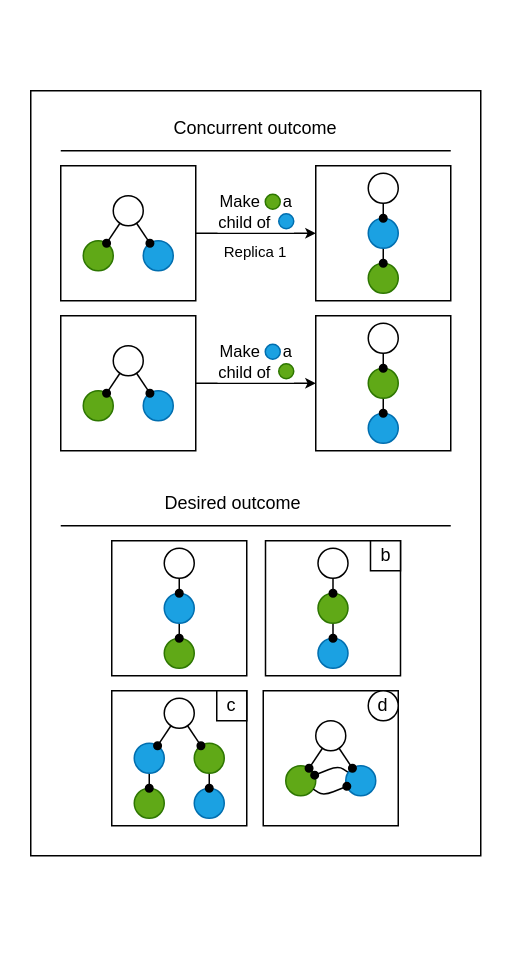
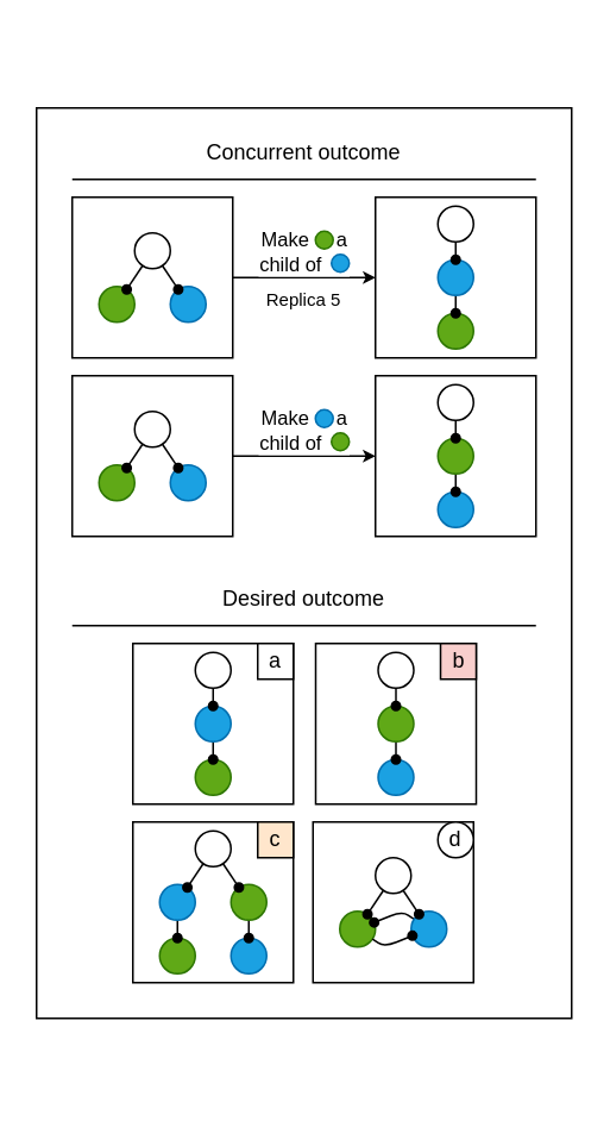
  <mxCell id="0" />
  <mxCell id="1" parent="0" />
  <mxCell id="2" value="" style="rounded=0;whiteSpace=wrap;html=1;fillColor=none;" parent="1" vertex="1"><mxGeometry x="20" y="60" width="300" height="510" as="geometry" /></mxCell>
  <mxCell id="3" style="edgeStyle=none;html=1;fontFamily=Courier New;startArrow=none;startFill=0;endArrow=classic;endFill=1;endSize=4;strokeWidth=1;" parent="1" source="24" target="38" edge="1"><mxGeometry relative="1" as="geometry"><mxPoint x="130" y="255" as="sourcePoint" /><mxPoint x="210" y="255" as="targetPoint" /></mxGeometry></mxCell>
  <mxCell id="4" value="" style="group" parent="1" vertex="1" connectable="0"><mxGeometry x="169.997" y="229" width="25.333" height="23" as="geometry" /></mxCell>
  <mxCell id="5" value="Make&amp;nbsp; &amp;nbsp; &amp;nbsp;a&lt;br&gt;child of&amp;nbsp; &amp;nbsp; &amp;nbsp;" style="edgeLabel;html=1;align=center;verticalAlign=middle;resizable=0;points=[];" parent="4" vertex="1" connectable="0"><mxGeometry y="11.5" as="geometry" /></mxCell>
  <mxCell id="6" value="" style="ellipse;whiteSpace=wrap;html=1;aspect=fixed;fillColor=#1ba1e2;fontColor=#ffffff;strokeColor=#006EAF;" parent="4" vertex="1"><mxGeometry x="6.333" width="10" height="10" as="geometry" /></mxCell>
  <mxCell id="7" value="" style="ellipse;whiteSpace=wrap;html=1;aspect=fixed;fillColor=#60a917;fontColor=#ffffff;strokeColor=#2D7600;" parent="4" vertex="1"><mxGeometry x="15.333" y="13" width="10" height="10" as="geometry" /></mxCell>
  <mxCell id="8" style="edgeStyle=none;html=1;fontFamily=Courier New;startArrow=none;startFill=0;endArrow=classic;endFill=1;endSize=4;strokeWidth=1;" parent="1" source="17" target="31" edge="1"><mxGeometry relative="1" as="geometry" /></mxCell>
  <mxCell id="9" value="" style="group" parent="1" vertex="1" connectable="0"><mxGeometry x="169.997" y="129" width="25.333" height="23" as="geometry" /></mxCell>
  <mxCell id="10" value="Make&amp;nbsp; &amp;nbsp; &amp;nbsp;a&lt;br&gt;child of&amp;nbsp; &amp;nbsp; &amp;nbsp;" style="edgeLabel;html=1;align=center;verticalAlign=middle;resizable=0;points=[];" parent="9" vertex="1" connectable="0"><mxGeometry y="11.5" as="geometry" /></mxCell>
  <mxCell id="11" value="" style="ellipse;whiteSpace=wrap;html=1;aspect=fixed;fillColor=#60a917;fontColor=#ffffff;strokeColor=#2D7600;" parent="9" vertex="1"><mxGeometry x="6.333" width="10" height="10" as="geometry" /></mxCell>
  <mxCell id="12" value="" style="ellipse;whiteSpace=wrap;html=1;aspect=fixed;fillColor=#1ba1e2;fontColor=#ffffff;strokeColor=#006EAF;" parent="9" vertex="1"><mxGeometry x="15.333" y="13" width="10" height="10" as="geometry" /></mxCell>
  <mxCell id="13" value="" style="endArrow=none;html=1;endSize=4;strokeWidth=1;" parent="1" edge="1"><mxGeometry width="50" height="50" relative="1" as="geometry"><mxPoint x="300" y="350" as="sourcePoint" /><mxPoint x="40" y="350" as="targetPoint" /></mxGeometry></mxCell>
- <mxCell id="14" value="Desired outcome" style="text;html=1;strokeColor=none;fillColor=none;align=center;verticalAlign=middle;whiteSpace=wrap;rounded=0;" parent="1" vertex="1"><mxGeometry x="95" y="320" width="120" height="30" as="geometry" /></mxCell>
- <mxCell id="15" value="&lt;font style=&quot;font-size: 10px&quot;&gt;Replica 1&lt;/font&gt;" style="text;html=1;strokeColor=none;fillColor=none;align=center;verticalAlign=middle;whiteSpace=wrap;rounded=0;" parent="1" vertex="1"><mxGeometry x="140" y="153" width="60" height="27" as="geometry" /></mxCell>
+ <mxCell id="14" value="Desired outcome" style="text;html=1;strokeColor=none;fillColor=none;align=center;verticalAlign=middle;whiteSpace=wrap;rounded=0;" parent="1" vertex="1"><mxGeometry x="110" y="320" width="120" height="30" as="geometry" /></mxCell>
+ <mxCell id="15" value="&lt;font style=&quot;font-size: 10px&quot;&gt;Replica 5&lt;/font&gt;" style="text;html=1;strokeColor=none;fillColor=none;align=center;verticalAlign=middle;whiteSpace=wrap;rounded=0;" parent="1" vertex="1"><mxGeometry x="140" y="153" width="60" height="27" as="geometry" /></mxCell>
  <mxCell id="16" value="" style="group" parent="1" vertex="1" connectable="0"><mxGeometry x="40" y="110" width="90" height="90" as="geometry" /></mxCell>
  <mxCell id="17" value="" style="whiteSpace=wrap;html=1;aspect=fixed;" parent="16" vertex="1"><mxGeometry width="90" height="90" as="geometry" /></mxCell>
  <mxCell id="18" value="" style="ellipse;whiteSpace=wrap;html=1;aspect=fixed;fillColor=#60a917;fontColor=#ffffff;strokeColor=#2D7600;" parent="16" vertex="1"><mxGeometry x="15" y="50" width="20" height="20" as="geometry" /></mxCell>
  <mxCell id="19" value="" style="ellipse;whiteSpace=wrap;html=1;aspect=fixed;fillColor=#1ba1e2;fontColor=#ffffff;strokeColor=#006EAF;" parent="16" vertex="1"><mxGeometry x="55" y="50" width="20" height="20" as="geometry" /></mxCell>
  <mxCell id="20" value="" style="ellipse;whiteSpace=wrap;html=1;aspect=fixed;" parent="16" vertex="1"><mxGeometry x="35" y="20" width="20" height="20" as="geometry" /></mxCell>
  <mxCell id="21" value="" style="endArrow=oval;html=1;endFill=1;endSize=5;startSize=5;" parent="16" source="20" target="18" edge="1"><mxGeometry width="50" height="50" relative="1" as="geometry"><mxPoint x="-145" y="-175" as="sourcePoint" /><mxPoint x="-115" y="-100" as="targetPoint" /></mxGeometry></mxCell>
  <mxCell id="22" value="" style="endArrow=oval;html=1;endFill=1;endSize=5;startSize=5;" parent="16" source="20" target="19" edge="1"><mxGeometry width="50" height="50" relative="1" as="geometry"><mxPoint x="-101.446" y="-155.305" as="sourcePoint" /><mxPoint x="-148.635" y="-114.79" as="targetPoint" /></mxGeometry></mxCell>
  <mxCell id="23" value="" style="group" parent="1" vertex="1" connectable="0"><mxGeometry x="40" y="210" width="90" height="90" as="geometry" /></mxCell>
  <mxCell id="24" value="" style="whiteSpace=wrap;html=1;aspect=fixed;" parent="23" vertex="1"><mxGeometry width="90" height="90" as="geometry" /></mxCell>
  <mxCell id="25" value="" style="ellipse;whiteSpace=wrap;html=1;aspect=fixed;fillColor=#60a917;fontColor=#ffffff;strokeColor=#2D7600;" parent="23" vertex="1"><mxGeometry x="15" y="50" width="20" height="20" as="geometry" /></mxCell>
  <mxCell id="26" value="" style="ellipse;whiteSpace=wrap;html=1;aspect=fixed;fillColor=#1ba1e2;fontColor=#ffffff;strokeColor=#006EAF;" parent="23" vertex="1"><mxGeometry x="55" y="50" width="20" height="20" as="geometry" /></mxCell>
  <mxCell id="27" value="" style="ellipse;whiteSpace=wrap;html=1;aspect=fixed;" parent="23" vertex="1"><mxGeometry x="35" y="20" width="20" height="20" as="geometry" /></mxCell>
  <mxCell id="28" value="" style="endArrow=oval;html=1;endFill=1;endSize=5;startSize=5;" parent="23" source="27" target="25" edge="1"><mxGeometry width="50" height="50" relative="1" as="geometry"><mxPoint x="-145" y="-175" as="sourcePoint" /><mxPoint x="-115" y="-100" as="targetPoint" /></mxGeometry></mxCell>
  <mxCell id="29" value="" style="endArrow=oval;html=1;endFill=1;endSize=5;startSize=5;" parent="23" source="27" target="26" edge="1"><mxGeometry width="50" height="50" relative="1" as="geometry"><mxPoint x="-101.446" y="-155.305" as="sourcePoint" /><mxPoint x="-148.635" y="-114.79" as="targetPoint" /></mxGeometry></mxCell>
  <mxCell id="30" value="" style="group" parent="1" vertex="1" connectable="0"><mxGeometry x="210" y="110" width="90" height="90" as="geometry" /></mxCell>
  <mxCell id="31" value="" style="whiteSpace=wrap;html=1;aspect=fixed;" parent="30" vertex="1"><mxGeometry width="90" height="90" as="geometry" /></mxCell>
  <mxCell id="32" value="" style="ellipse;whiteSpace=wrap;html=1;aspect=fixed;fillColor=#60a917;fontColor=#ffffff;strokeColor=#2D7600;" parent="30" vertex="1"><mxGeometry x="35" y="65" width="20" height="20" as="geometry" /></mxCell>
  <mxCell id="33" style="edgeStyle=none;html=1;fontFamily=Courier New;startArrow=none;startFill=0;endArrow=oval;endFill=1;endSize=5;strokeWidth=1;startSize=5;" parent="30" source="34" target="32" edge="1"><mxGeometry relative="1" as="geometry" /></mxCell>
  <mxCell id="34" value="" style="ellipse;whiteSpace=wrap;html=1;aspect=fixed;fillColor=#1ba1e2;fontColor=#ffffff;strokeColor=#006EAF;" parent="30" vertex="1"><mxGeometry x="35" y="35" width="20" height="20" as="geometry" /></mxCell>
  <mxCell id="35" value="" style="ellipse;whiteSpace=wrap;html=1;aspect=fixed;" parent="30" vertex="1"><mxGeometry x="35" y="5" width="20" height="20" as="geometry" /></mxCell>
  <mxCell id="36" value="" style="endArrow=oval;html=1;endFill=1;endSize=5;startSize=5;" parent="30" source="35" target="34" edge="1"><mxGeometry width="50" height="50" relative="1" as="geometry"><mxPoint x="-101.446" y="-170.305" as="sourcePoint" /><mxPoint x="-148.635" y="-129.79" as="targetPoint" /></mxGeometry></mxCell>
  <mxCell id="37" value="" style="group" parent="1" vertex="1" connectable="0"><mxGeometry x="210" y="210" width="90" height="90" as="geometry" /></mxCell>
  <mxCell id="38" value="" style="whiteSpace=wrap;html=1;aspect=fixed;" parent="37" vertex="1"><mxGeometry width="90" height="90" as="geometry" /></mxCell>
  <mxCell id="39" value="" style="ellipse;whiteSpace=wrap;html=1;aspect=fixed;fillColor=#1ba1e2;fontColor=#ffffff;strokeColor=#006EAF;" parent="37" vertex="1"><mxGeometry x="35" y="65" width="20" height="20" as="geometry" /></mxCell>
  <mxCell id="40" style="edgeStyle=none;html=1;fontFamily=Courier New;startArrow=none;startFill=0;endArrow=oval;endFill=1;endSize=5;strokeWidth=1;startSize=5;" parent="37" source="41" target="39" edge="1"><mxGeometry relative="1" as="geometry" /></mxCell>
  <mxCell id="41" value="" style="ellipse;whiteSpace=wrap;html=1;aspect=fixed;fillColor=#60a917;fontColor=#ffffff;strokeColor=#2D7600;" parent="37" vertex="1"><mxGeometry x="35" y="35" width="20" height="20" as="geometry" /></mxCell>
  <mxCell id="42" value="" style="ellipse;whiteSpace=wrap;html=1;aspect=fixed;" parent="37" vertex="1"><mxGeometry x="35" y="5" width="20" height="20" as="geometry" /></mxCell>
  <mxCell id="43" value="" style="endArrow=oval;html=1;endFill=1;endSize=5;startSize=5;" parent="37" source="42" target="41" edge="1"><mxGeometry width="50" height="50" relative="1" as="geometry"><mxPoint x="-101.446" y="-170.305" as="sourcePoint" /><mxPoint x="-148.635" y="-129.79" as="targetPoint" /></mxGeometry></mxCell>
  <mxCell id="44" value="" style="group" parent="1" vertex="1" connectable="0"><mxGeometry x="74" y="460" width="90" height="90" as="geometry" /></mxCell>
  <mxCell id="45" value="" style="whiteSpace=wrap;html=1;aspect=fixed;" parent="44" vertex="1"><mxGeometry width="90" height="90" as="geometry" /></mxCell>
  <mxCell id="46" value="" style="ellipse;whiteSpace=wrap;html=1;aspect=fixed;fillColor=#60a917;fontColor=#ffffff;strokeColor=#2D7600;" parent="44" vertex="1"><mxGeometry x="15" y="65" width="20" height="20" as="geometry" /></mxCell>
  <mxCell id="47" style="edgeStyle=none;html=1;fontFamily=Courier New;startArrow=none;startFill=0;endArrow=oval;endFill=1;endSize=5;strokeWidth=1;startSize=5;" parent="44" source="48" target="46" edge="1"><mxGeometry relative="1" as="geometry" /></mxCell>
  <mxCell id="48" value="" style="ellipse;whiteSpace=wrap;html=1;aspect=fixed;fillColor=#1ba1e2;fontColor=#ffffff;strokeColor=#006EAF;" parent="44" vertex="1"><mxGeometry x="15" y="35" width="20" height="20" as="geometry" /></mxCell>
  <mxCell id="49" value="" style="ellipse;whiteSpace=wrap;html=1;aspect=fixed;" parent="44" vertex="1"><mxGeometry x="35" y="5" width="20" height="20" as="geometry" /></mxCell>
  <mxCell id="50" value="" style="endArrow=oval;html=1;endFill=1;endSize=5;startSize=5;" parent="44" source="49" target="48" edge="1"><mxGeometry width="50" height="50" relative="1" as="geometry"><mxPoint x="-101.446" y="-170.305" as="sourcePoint" /><mxPoint x="-148.635" y="-129.79" as="targetPoint" /></mxGeometry></mxCell>
  <mxCell id="51" value="" style="ellipse;whiteSpace=wrap;html=1;aspect=fixed;fillColor=#1ba1e2;fontColor=#ffffff;strokeColor=#006EAF;" parent="44" vertex="1"><mxGeometry x="55" y="65" width="20" height="20" as="geometry" /></mxCell>
  <mxCell id="52" style="edgeStyle=none;html=1;fontFamily=Courier New;startArrow=none;startFill=0;endArrow=oval;endFill=1;endSize=5;strokeWidth=1;startSize=5;" parent="44" source="53" target="51" edge="1"><mxGeometry relative="1" as="geometry" /></mxCell>
  <mxCell id="53" value="" style="ellipse;whiteSpace=wrap;html=1;aspect=fixed;fillColor=#60a917;fontColor=#ffffff;strokeColor=#2D7600;" parent="44" vertex="1"><mxGeometry x="55" y="35" width="20" height="20" as="geometry" /></mxCell>
  <mxCell id="54" style="edgeStyle=none;html=1;fontFamily=Helvetica;fontSize=10;startArrow=none;startFill=0;endArrow=oval;endFill=1;endSize=5;strokeWidth=1;startSize=5;" parent="44" source="49" target="53" edge="1"><mxGeometry relative="1" as="geometry" /></mxCell>
- <mxCell id="55" value="c" style="whiteSpace=wrap;html=1;" parent="44" vertex="1"><mxGeometry x="70" width="20" height="20" as="geometry" /></mxCell>
+ <mxCell id="55" value="c" style="whiteSpace=wrap;html=1;fillColor=#ffe6cc;" parent="44" vertex="1"><mxGeometry x="70" width="20" height="20" as="geometry" /></mxCell>
  <mxCell id="56" value="" style="group" parent="1" vertex="1" connectable="0"><mxGeometry x="175" y="460" width="90" height="90" as="geometry" /></mxCell>
  <mxCell id="57" value="" style="whiteSpace=wrap;html=1;aspect=fixed;" parent="56" vertex="1"><mxGeometry width="90" height="90" as="geometry" /></mxCell>
  <mxCell id="58" value="" style="ellipse;whiteSpace=wrap;html=1;aspect=fixed;fillColor=#60a917;fontColor=#ffffff;strokeColor=#2D7600;" parent="56" vertex="1"><mxGeometry x="15" y="50" width="20" height="20" as="geometry" /></mxCell>
  <mxCell id="59" style="edgeStyle=none;html=1;fontFamily=Helvetica;fontSize=10;startArrow=none;startFill=0;endArrow=oval;endFill=1;endSize=5;strokeWidth=1;startSize=5;" parent="56" source="60" target="58" edge="1"><mxGeometry relative="1" as="geometry"><Array as="points"><mxPoint x="50" y="50" /></Array></mxGeometry></mxCell>
  <mxCell id="60" value="" style="ellipse;whiteSpace=wrap;html=1;aspect=fixed;fillColor=#1ba1e2;fontColor=#ffffff;strokeColor=#006EAF;" parent="56" vertex="1"><mxGeometry x="55" y="50" width="20" height="20" as="geometry" /></mxCell>
  <mxCell id="61" value="" style="ellipse;whiteSpace=wrap;html=1;aspect=fixed;" parent="56" vertex="1"><mxGeometry x="35" y="20" width="20" height="20" as="geometry" /></mxCell>
  <mxCell id="62" value="" style="endArrow=oval;html=1;endFill=1;endSize=5;startSize=5;" parent="56" source="61" target="58" edge="1"><mxGeometry width="50" height="50" relative="1" as="geometry"><mxPoint x="-145" y="-175" as="sourcePoint" /><mxPoint x="-115" y="-100" as="targetPoint" /></mxGeometry></mxCell>
  <mxCell id="63" value="" style="endArrow=oval;html=1;endFill=1;endSize=5;startSize=5;" parent="56" source="61" target="60" edge="1"><mxGeometry width="50" height="50" relative="1" as="geometry"><mxPoint x="-101.446" y="-155.305" as="sourcePoint" /><mxPoint x="-148.635" y="-114.79" as="targetPoint" /></mxGeometry></mxCell>
  <mxCell id="64" style="edgeStyle=none;html=1;fontFamily=Helvetica;fontSize=10;startArrow=none;startFill=0;endArrow=oval;endFill=1;endSize=5;strokeWidth=1;startSize=5;" parent="56" source="58" target="60" edge="1"><mxGeometry relative="1" as="geometry"><Array as="points"><mxPoint x="40" y="70" /></Array></mxGeometry></mxCell>
  <mxCell id="65" value="d" style="ellipse;whiteSpace=wrap;html=1;" parent="56" vertex="1"><mxGeometry x="70" width="20" height="20" as="geometry" /></mxCell>
  <mxCell id="66" value="" style="group" parent="1" vertex="1" connectable="0"><mxGeometry x="176.5" y="360" width="90" height="90" as="geometry" /></mxCell>
  <mxCell id="67" value="" style="whiteSpace=wrap;html=1;aspect=fixed;" parent="66" vertex="1"><mxGeometry width="90" height="90" as="geometry" /></mxCell>
  <mxCell id="68" value="" style="ellipse;whiteSpace=wrap;html=1;aspect=fixed;fillColor=#1ba1e2;fontColor=#ffffff;strokeColor=#006EAF;" parent="66" vertex="1"><mxGeometry x="35" y="65" width="20" height="20" as="geometry" /></mxCell>
  <mxCell id="69" style="edgeStyle=none;html=1;fontFamily=Courier New;startArrow=none;startFill=0;endArrow=oval;endFill=1;endSize=5;strokeWidth=1;startSize=5;" parent="66" source="70" target="68" edge="1"><mxGeometry relative="1" as="geometry" /></mxCell>
  <mxCell id="70" value="" style="ellipse;whiteSpace=wrap;html=1;aspect=fixed;fillColor=#60a917;fontColor=#ffffff;strokeColor=#2D7600;" parent="66" vertex="1"><mxGeometry x="35" y="35" width="20" height="20" as="geometry" /></mxCell>
  <mxCell id="71" value="" style="ellipse;whiteSpace=wrap;html=1;aspect=fixed;" parent="66" vertex="1"><mxGeometry x="35" y="5" width="20" height="20" as="geometry" /></mxCell>
  <mxCell id="72" value="" style="endArrow=oval;html=1;endFill=1;endSize=5;startSize=5;" parent="66" source="71" target="70" edge="1"><mxGeometry width="50" height="50" relative="1" as="geometry"><mxPoint x="-101.446" y="-170.305" as="sourcePoint" /><mxPoint x="-148.635" y="-129.79" as="targetPoint" /></mxGeometry></mxCell>
- <mxCell id="73" value="b" style="whiteSpace=wrap;html=1;" parent="66" vertex="1"><mxGeometry x="70" width="20" height="20" as="geometry" /></mxCell>
+ <mxCell id="73" value="b" style="whiteSpace=wrap;html=1;fillColor=#f8cecc;" parent="66" vertex="1"><mxGeometry x="70" width="20" height="20" as="geometry" /></mxCell>
  <mxCell id="74" value="" style="group" parent="1" vertex="1" connectable="0"><mxGeometry x="74" y="360" width="90" height="90" as="geometry" /></mxCell>
  <mxCell id="75" value="" style="whiteSpace=wrap;html=1;aspect=fixed;" parent="74" vertex="1"><mxGeometry width="90" height="90" as="geometry" /></mxCell>
  <mxCell id="76" value="" style="ellipse;whiteSpace=wrap;html=1;aspect=fixed;fillColor=#60a917;fontColor=#ffffff;strokeColor=#2D7600;" parent="74" vertex="1"><mxGeometry x="35" y="65" width="20" height="20" as="geometry" /></mxCell>
  <mxCell id="77" style="edgeStyle=none;html=1;fontFamily=Courier New;startArrow=none;startFill=0;endArrow=oval;endFill=1;endSize=5;strokeWidth=1;startSize=5;" parent="74" source="78" target="76" edge="1"><mxGeometry relative="1" as="geometry" /></mxCell>
  <mxCell id="78" value="" style="ellipse;whiteSpace=wrap;html=1;aspect=fixed;fillColor=#1ba1e2;fontColor=#ffffff;strokeColor=#006EAF;" parent="74" vertex="1"><mxGeometry x="35" y="35" width="20" height="20" as="geometry" /></mxCell>
  <mxCell id="79" value="" style="ellipse;whiteSpace=wrap;html=1;aspect=fixed;" parent="74" vertex="1"><mxGeometry x="35" y="5" width="20" height="20" as="geometry" /></mxCell>
  <mxCell id="80" value="" style="endArrow=oval;html=1;endFill=1;endSize=5;startSize=5;" parent="74" source="79" target="78" edge="1"><mxGeometry width="50" height="50" relative="1" as="geometry"><mxPoint x="-101.446" y="-170.305" as="sourcePoint" /><mxPoint x="-148.635" y="-129.79" as="targetPoint" /></mxGeometry></mxCell>
+ <mxCell id="81" value="a" style="whiteSpace=wrap;html=1;" parent="74" vertex="1"><mxGeometry x="70" width="20" height="20" as="geometry" /></mxCell>
  <mxCell id="82" value="" style="endArrow=none;html=1;endSize=4;strokeWidth=1;" parent="1" edge="1"><mxGeometry width="50" height="50" relative="1" as="geometry"><mxPoint x="300" y="100" as="sourcePoint" /><mxPoint x="40" y="100" as="targetPoint" /></mxGeometry></mxCell>
  <mxCell id="83" value="Concurrent outcome" style="text;html=1;strokeColor=none;fillColor=none;align=center;verticalAlign=middle;whiteSpace=wrap;rounded=0;" parent="1" vertex="1"><mxGeometry x="90" y="70" width="160" height="30" as="geometry" /></mxCell>
  <mxCell id="84" value="" style="rounded=0;whiteSpace=wrap;html=1;fillColor=none;strokeColor=none;" vertex="1" parent="1"><mxGeometry x="20" width="300" height="600" as="geometry" y="20" /></mxCell>
